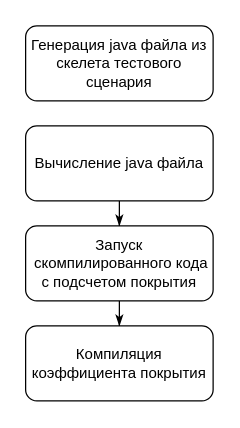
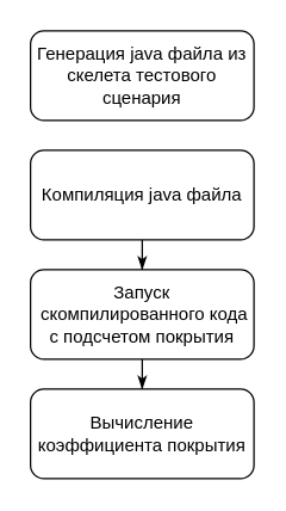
  <mxCell id="0" />
  <mxCell id="1" parent="0" />
  <mxCell id="2" value="Генерация java файла из скелета тестового сценария" style="rounded=1;whiteSpace=wrap;html=1;fontSize=12;glass=0;strokeWidth=1;shadow=0;" vertex="1" parent="1"><mxGeometry x="20" y="20" width="150" height="60" as="geometry" /></mxCell>
  <mxCell id="3" style="edgeStyle=orthogonalEdgeStyle;rounded=0;orthogonalLoop=1;jettySize=auto;html=1;endArrow=classicThin;endFill=1;" edge="1" parent="1" source="4" target="6"><mxGeometry relative="1" as="geometry"><mxPoint x="95" y="250" as="targetPoint" /></mxGeometry></mxCell>
- <mxCell id="4" value="Вычисление java файла" style="rounded=1;whiteSpace=wrap;html=1;fontSize=12;glass=0;strokeWidth=1;shadow=0;" vertex="1" parent="1"><mxGeometry x="20" y="100" width="150" height="60" as="geometry" /></mxCell>
+ <mxCell id="4" value="Компиляция java файла" style="rounded=1;whiteSpace=wrap;html=1;fontSize=12;glass=0;strokeWidth=1;shadow=0;" vertex="1" parent="1"><mxGeometry x="20" y="100" width="150" height="60" as="geometry" /></mxCell>
  <mxCell id="5" style="edgeStyle=orthogonalEdgeStyle;rounded=0;orthogonalLoop=1;jettySize=auto;html=1;entryX=0.5;entryY=0;entryDx=0;entryDy=0;endArrow=classicThin;endFill=1;" edge="1" parent="1" source="6" target="7"><mxGeometry relative="1" as="geometry" /></mxCell>
  <mxCell id="6" value="Запуск &amp;nbsp;скомпилированного кода с подсчетом покрытия" style="rounded=1;whiteSpace=wrap;html=1;fontSize=12;glass=0;strokeWidth=1;shadow=0;" vertex="1" parent="1"><mxGeometry x="20" y="180" width="150" height="60" as="geometry" /></mxCell>
- <mxCell id="7" value="Компиляция коэффициента покрытия" style="rounded=1;whiteSpace=wrap;html=1;fontSize=12;glass=0;strokeWidth=1;shadow=0;" vertex="1" parent="1"><mxGeometry x="20" y="260" width="150" height="60" as="geometry" /></mxCell>
+ <mxCell id="7" value="Вычисление коэффициента покрытия" style="rounded=1;whiteSpace=wrap;html=1;fontSize=12;glass=0;strokeWidth=1;shadow=0;" vertex="1" parent="1"><mxGeometry x="20" y="260" width="150" height="60" as="geometry" /></mxCell>
